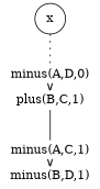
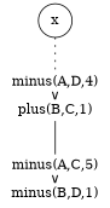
  graph {
    node [shape=plaintext]
    x [shape=circle]
-   n2 [label="minus(A,D,0)\n&#8744;\nplus(B,C,1)"]
-   n3 [label="minus(A,C,1)\n&#8744;\nminus(B,D,1)"]
+   n2 [label="minus(A,D,4)\n&#8744;\nplus(B,C,1)"]
+   n3 [label="minus(A,C,5)\n&#8744;\nminus(B,D,1)"]
    x -- n2 [style=dotted]
    n2 -- n3
  }
